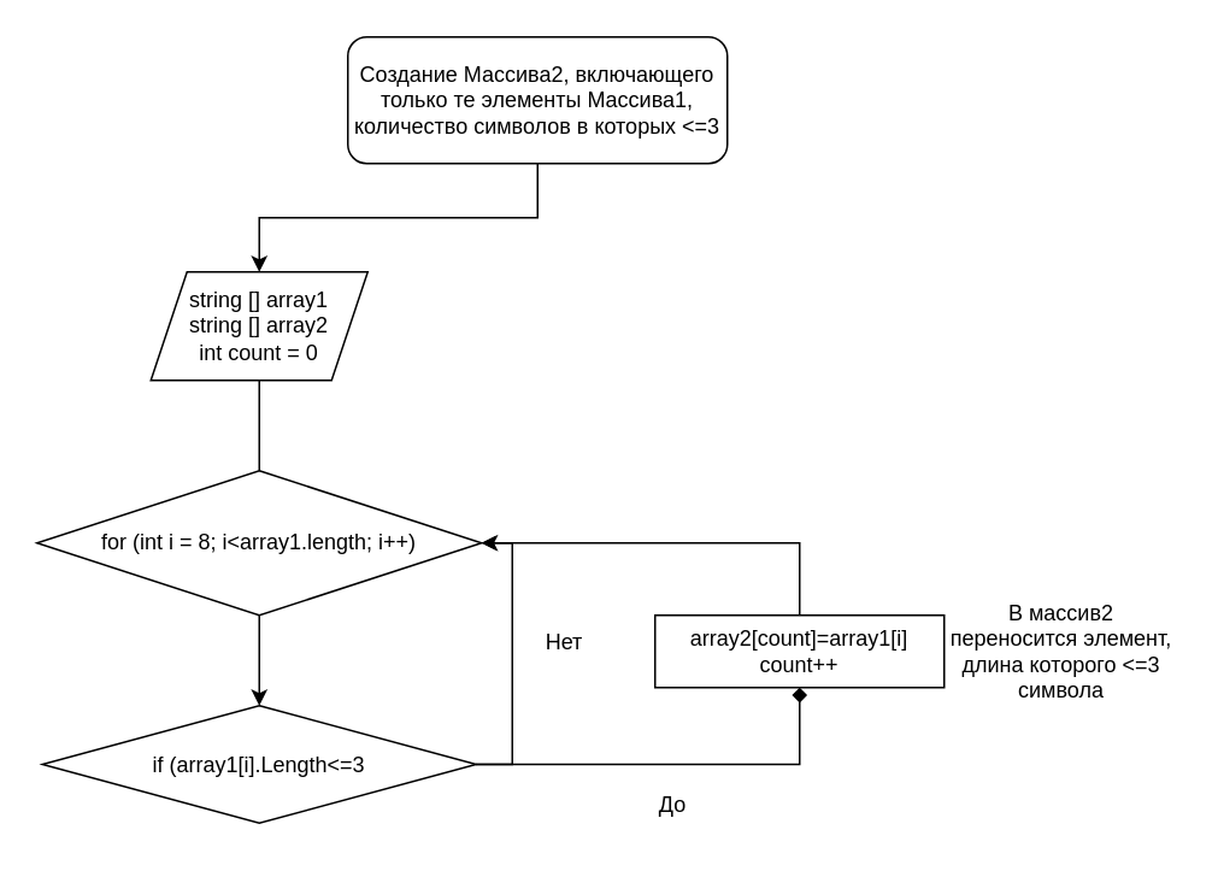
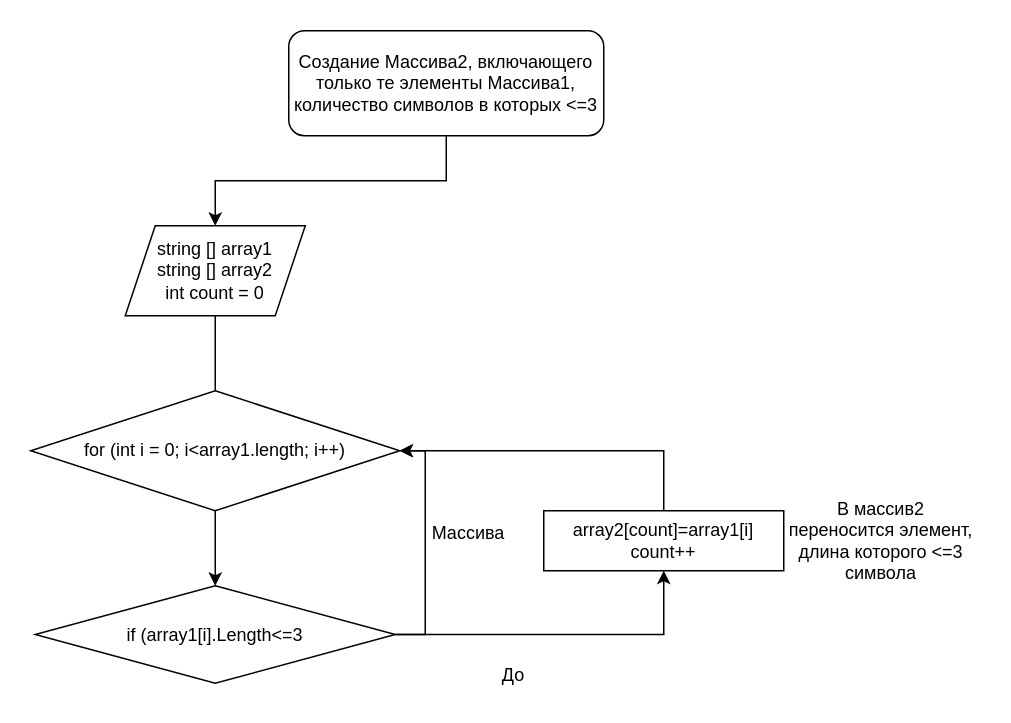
  <mxCell id="0" />
  <mxCell id="1" parent="0" />
  <mxCell id="2" style="edgeStyle=orthogonalEdgeStyle;rounded=0;orthogonalLoop=1;jettySize=auto;html=1;exitX=0.5;exitY=1;exitDx=0;exitDy=0;" edge="1" parent="1" source="3" target="5"><mxGeometry relative="1" as="geometry" /></mxCell>
  <mxCell id="3" value="Создание Массива2, включающего только те элементы Массива1, количество символов в которых &amp;lt;=3" style="rounded=1;whiteSpace=wrap;html=1;" vertex="1" parent="1"><mxGeometry x="192" y="20" width="210" height="70" as="geometry" /></mxCell>
  <mxCell id="4" style="edgeStyle=orthogonalEdgeStyle;rounded=0;orthogonalLoop=1;jettySize=auto;html=1;exitX=0.5;exitY=1;exitDx=0;exitDy=0;entryX=0.5;entryY=0;entryDx=0;entryDy=0;endArrow=none;" edge="1" parent="1" source="5" target="7"><mxGeometry relative="1" as="geometry" /></mxCell>
  <mxCell id="5" value="string [] array1&lt;br&gt;string [] array2&lt;br&gt;int count = 0" style="shape=parallelogram;perimeter=parallelogramPerimeter;whiteSpace=wrap;html=1;fixedSize=1;" vertex="1" parent="1"><mxGeometry x="83" y="150" width="120" height="60" as="geometry" /></mxCell>
  <mxCell id="6" style="edgeStyle=orthogonalEdgeStyle;rounded=0;orthogonalLoop=1;jettySize=auto;html=1;exitX=0.5;exitY=1;exitDx=0;exitDy=0;entryX=0.5;entryY=0;entryDx=0;entryDy=0;" edge="1" parent="1" source="7" target="10"><mxGeometry relative="1" as="geometry" /></mxCell>
- <mxCell id="7" value="for (int i = 8; i&amp;lt;array1.length; i++)" style="rhombus;whiteSpace=wrap;html=1;" vertex="1" parent="1"><mxGeometry x="20" y="260" width="246" height="80" as="geometry" /></mxCell>
+ <mxCell id="7" value="for (int i = 0; i&amp;lt;array1.length; i++)" style="rhombus;whiteSpace=wrap;html=1;" vertex="1" parent="1"><mxGeometry x="20" y="260" width="246" height="80" as="geometry" /></mxCell>
  <mxCell id="8" style="edgeStyle=orthogonalEdgeStyle;rounded=0;orthogonalLoop=1;jettySize=auto;html=1;exitX=1;exitY=0.5;exitDx=0;exitDy=0;entryX=1;entryY=0.5;entryDx=0;entryDy=0;" edge="1" parent="1" source="10" target="7"><mxGeometry relative="1" as="geometry" /></mxCell>
- <mxCell id="9" style="edgeStyle=orthogonalEdgeStyle;rounded=0;orthogonalLoop=1;jettySize=auto;html=1;exitX=1;exitY=0.5;exitDx=0;exitDy=0;endArrow=diamond;" edge="1" parent="1" source="10" target="12"><mxGeometry relative="1" as="geometry" /></mxCell>
+ <mxCell id="9" style="edgeStyle=orthogonalEdgeStyle;rounded=0;orthogonalLoop=1;jettySize=auto;html=1;exitX=1;exitY=0.5;exitDx=0;exitDy=0;" edge="1" parent="1" source="10" target="12"><mxGeometry relative="1" as="geometry" /></mxCell>
  <mxCell id="10" value="if (array1[i].Length&amp;lt;=3" style="rhombus;whiteSpace=wrap;html=1;" vertex="1" parent="1"><mxGeometry x="23" y="390" width="240" height="65" as="geometry" /></mxCell>
  <mxCell id="11" style="edgeStyle=orthogonalEdgeStyle;rounded=0;orthogonalLoop=1;jettySize=auto;html=1;entryX=1;entryY=0.5;entryDx=0;entryDy=0;exitX=0.5;exitY=0;exitDx=0;exitDy=0;endArrow=open;" edge="1" parent="1" source="12" target="7"><mxGeometry relative="1" as="geometry" /></mxCell>
  <mxCell id="12" value="array2[count]=array1[i]&lt;br&gt;count++" style="rounded=0;whiteSpace=wrap;html=1;" vertex="1" parent="1"><mxGeometry x="362" y="340" width="160" height="40" as="geometry" /></mxCell>
- <mxCell id="13" value="Нет" style="text;html=1;strokeColor=none;fillColor=none;align=center;verticalAlign=middle;whiteSpace=wrap;rounded=0;" vertex="1" parent="1"><mxGeometry x="282" y="340" width="60" height="30" as="geometry" /></mxCell>
- <mxCell id="14" value="До" style="text;html=1;strokeColor=none;fillColor=none;align=center;verticalAlign=middle;whiteSpace=wrap;rounded=0;" vertex="1" parent="1"><mxGeometry x="342" y="430" width="60" height="30" as="geometry" /></mxCell>
+ <mxCell id="13" value="Массива" style="text;html=1;strokeColor=none;fillColor=none;align=center;verticalAlign=middle;whiteSpace=wrap;rounded=0;" vertex="1" parent="1"><mxGeometry x="282" y="340" width="60" height="30" as="geometry" /></mxCell>
+ <mxCell id="14" value="До" style="text;html=1;strokeColor=none;fillColor=none;align=center;verticalAlign=middle;whiteSpace=wrap;rounded=0;" vertex="1" parent="1"><mxGeometry x="312" y="435" width="60" height="30" as="geometry" /></mxCell>
  <mxCell id="15" value="В массив2 переносится элемент, длина которого &amp;lt;=3 символа" style="text;html=1;strokeColor=none;fillColor=none;align=center;verticalAlign=middle;whiteSpace=wrap;rounded=0;" vertex="1" parent="1"><mxGeometry x="522" y="345" width="130" height="30" as="geometry" /></mxCell>
